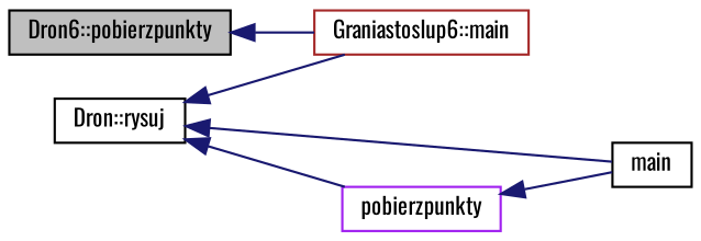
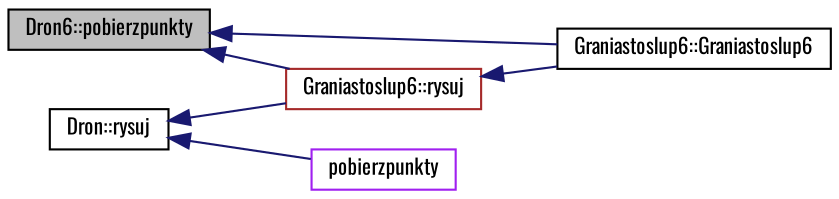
  digraph {
    fontname=Oswald
    rankdir=LR
    node [color=black fillcolor=white fontname=Oswald fontsize=10 shape=record style=filled]
    edge [color=midnightblue dir=back fontname=Oswald fontsize=10 labelfontname=Helvetica labelfontsize=10 style=solid]
    n1 [fillcolor=grey75 fontcolor=black height=0.2 label="Dron6::pobierzpunkty" width=0.4]
-   n3 [color=brown height=0.2 label="Graniastoslup6::main" width=0.4]
+   n2 [height=0.2 label="Graniastoslup6::Graniastoslup6" width=0.4]
+   n3 [color=brown height=0.2 label="Graniastoslup6::rysuj" width=0.4]
    n4 [height=0.2 label="Dron::rysuj" width=0.4]
-   n5 [height=0.2 label=main width=0.4]
    n6 [color=purple height=0.2 label=pobierzpunkty width=0.4]
+   n1 -> n2
    n1 -> n3
+   n3 -> n2
    n4 -> n3
-   n4 -> n5
    n4 -> n6
-   n6 -> n5
  }
